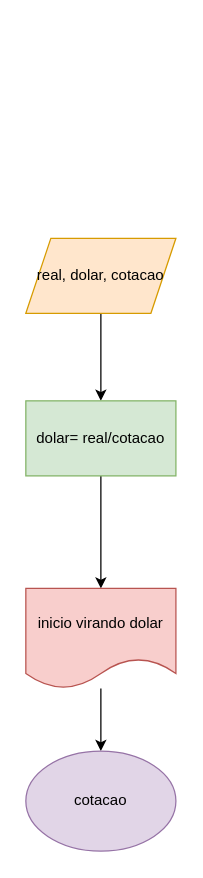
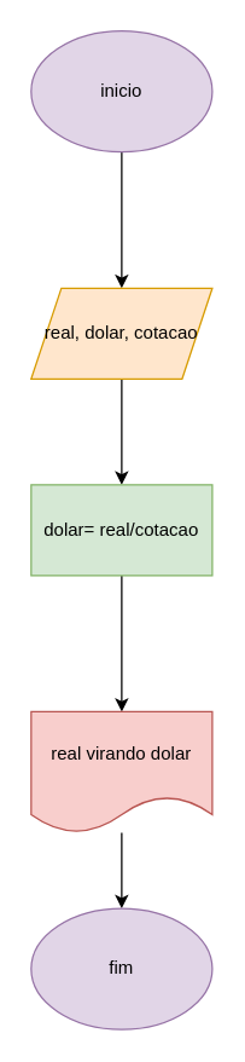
  <mxCell id="0" />
  <mxCell id="1" parent="0" />
+ <mxCell id="2" value="" style="edgeStyle=orthogonalEdgeStyle;rounded=0;orthogonalLoop=1;jettySize=auto;html=1;" edge="1" parent="1" source="3" target="5"><mxGeometry relative="1" as="geometry" /></mxCell>
+ <mxCell id="3" value="inicio" style="ellipse;whiteSpace=wrap;html=1;fillColor=#e1d5e7;strokeColor=#9673a6;" vertex="1" parent="1"><mxGeometry x="20" y="20" width="120" height="80" as="geometry" /></mxCell>
  <mxCell id="4" value="" style="edgeStyle=orthogonalEdgeStyle;rounded=0;orthogonalLoop=1;jettySize=auto;html=1;" edge="1" parent="1" source="5" target="7"><mxGeometry relative="1" as="geometry" /></mxCell>
  <mxCell id="5" value="real, dolar, cotacao" style="shape=parallelogram;perimeter=parallelogramPerimeter;whiteSpace=wrap;html=1;fixedSize=1;fillColor=#ffe6cc;strokeColor=#d79b00;" vertex="1" parent="1"><mxGeometry x="20" y="190" width="120" height="60" as="geometry" /></mxCell>
  <mxCell id="6" value="" style="edgeStyle=orthogonalEdgeStyle;rounded=0;orthogonalLoop=1;jettySize=auto;html=1;" edge="1" parent="1" source="7"><mxGeometry relative="1" as="geometry"><mxPoint x="80" y="470" as="targetPoint" /></mxGeometry></mxCell>
  <mxCell id="7" value="dolar= real/cotacao" style="whiteSpace=wrap;html=1;fillColor=#d5e8d4;strokeColor=#82b366;" vertex="1" parent="1"><mxGeometry x="20" y="320" width="120" height="60" as="geometry" /></mxCell>
  <mxCell id="8" value="" style="edgeStyle=orthogonalEdgeStyle;rounded=0;orthogonalLoop=1;jettySize=auto;html=1;" edge="1" parent="1" source="9" target="10"><mxGeometry relative="1" as="geometry" /></mxCell>
- <mxCell id="9" value="inicio virando dolar" style="shape=document;whiteSpace=wrap;html=1;boundedLbl=1;fillColor=#f8cecc;strokeColor=#b85450;" vertex="1" parent="1"><mxGeometry x="20" y="470" width="120" height="80" as="geometry" /></mxCell>
- <mxCell id="10" value="cotacao" style="ellipse;whiteSpace=wrap;html=1;fillColor=#e1d5e7;strokeColor=#9673a6;" vertex="1" parent="1"><mxGeometry x="20" y="600" width="120" height="80" as="geometry" /></mxCell>
+ <mxCell id="9" value="real virando dolar" style="shape=document;whiteSpace=wrap;html=1;boundedLbl=1;fillColor=#f8cecc;strokeColor=#b85450;" vertex="1" parent="1"><mxGeometry x="20" y="470" width="120" height="80" as="geometry" /></mxCell>
+ <mxCell id="10" value="fim" style="ellipse;whiteSpace=wrap;html=1;fillColor=#e1d5e7;strokeColor=#9673a6;" vertex="1" parent="1"><mxGeometry x="20" y="600" width="120" height="80" as="geometry" /></mxCell>
